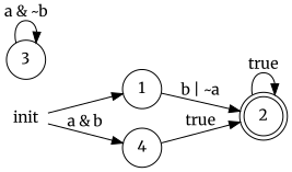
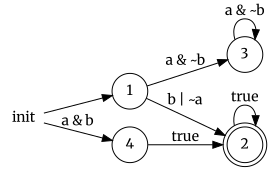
  digraph {
    fontname=Merriweather
    rankdir=LR
    node [fontname=Merriweather shape=circle]
    edge [fontname=Merriweather]
    2 [height=.5 shape=doublecircle width=.5]
    1 [height=.5 width=.5]
    3 [height=.5 width=.5]
    4 [height=.5 width=.5]
    init [height=.5 shape=plaintext width=.5]
    2 -> 2 [label=true]
    1 -> 2 [label="b | ~a"]
+   1 -> 3 [label="a & ~b"]
    3 -> 3 [label="a & ~b"]
    4 -> 2 [label=true]
    init -> 1
    init -> 4 [label="a & b"]
  }
